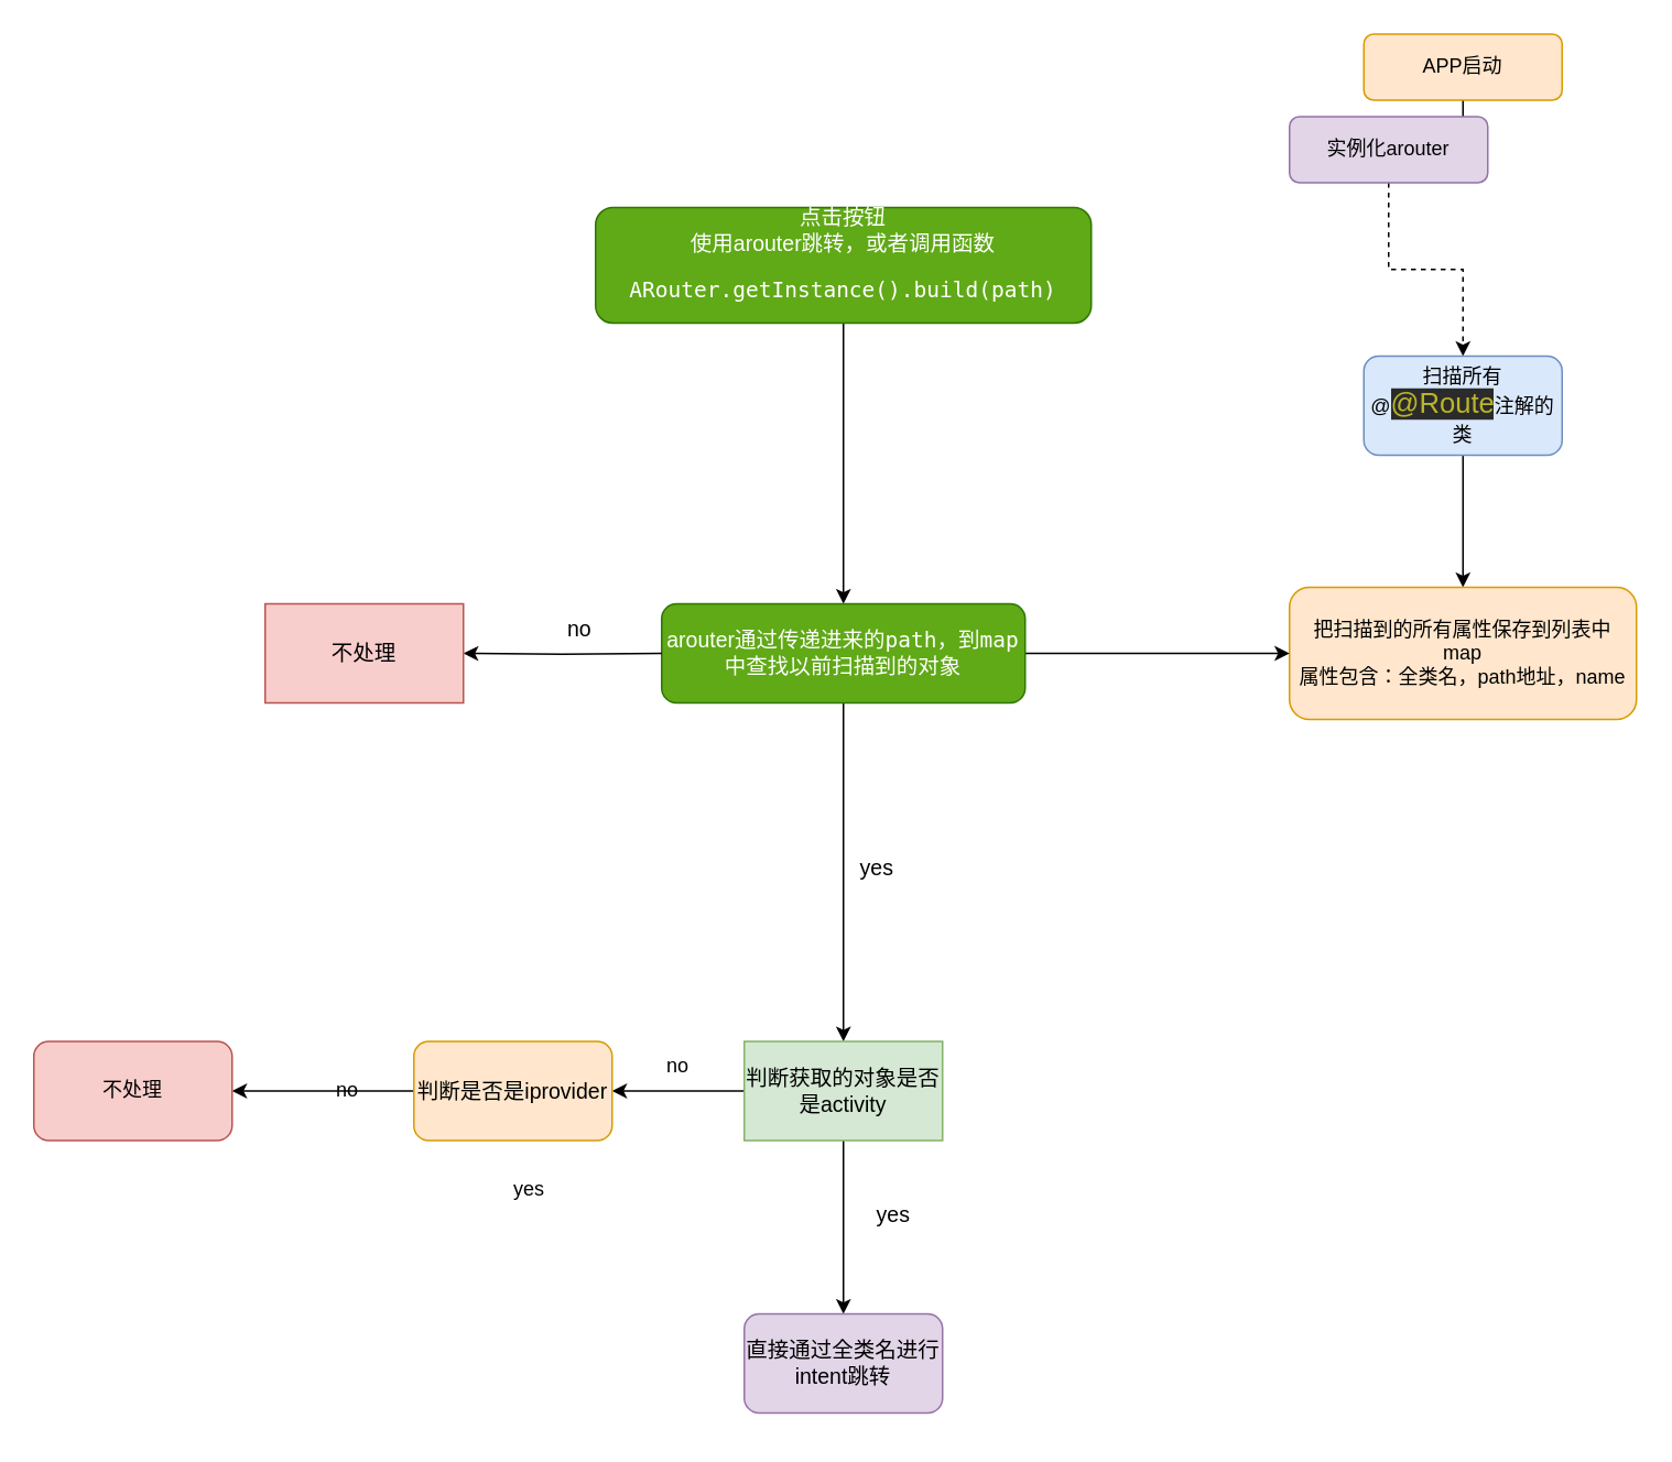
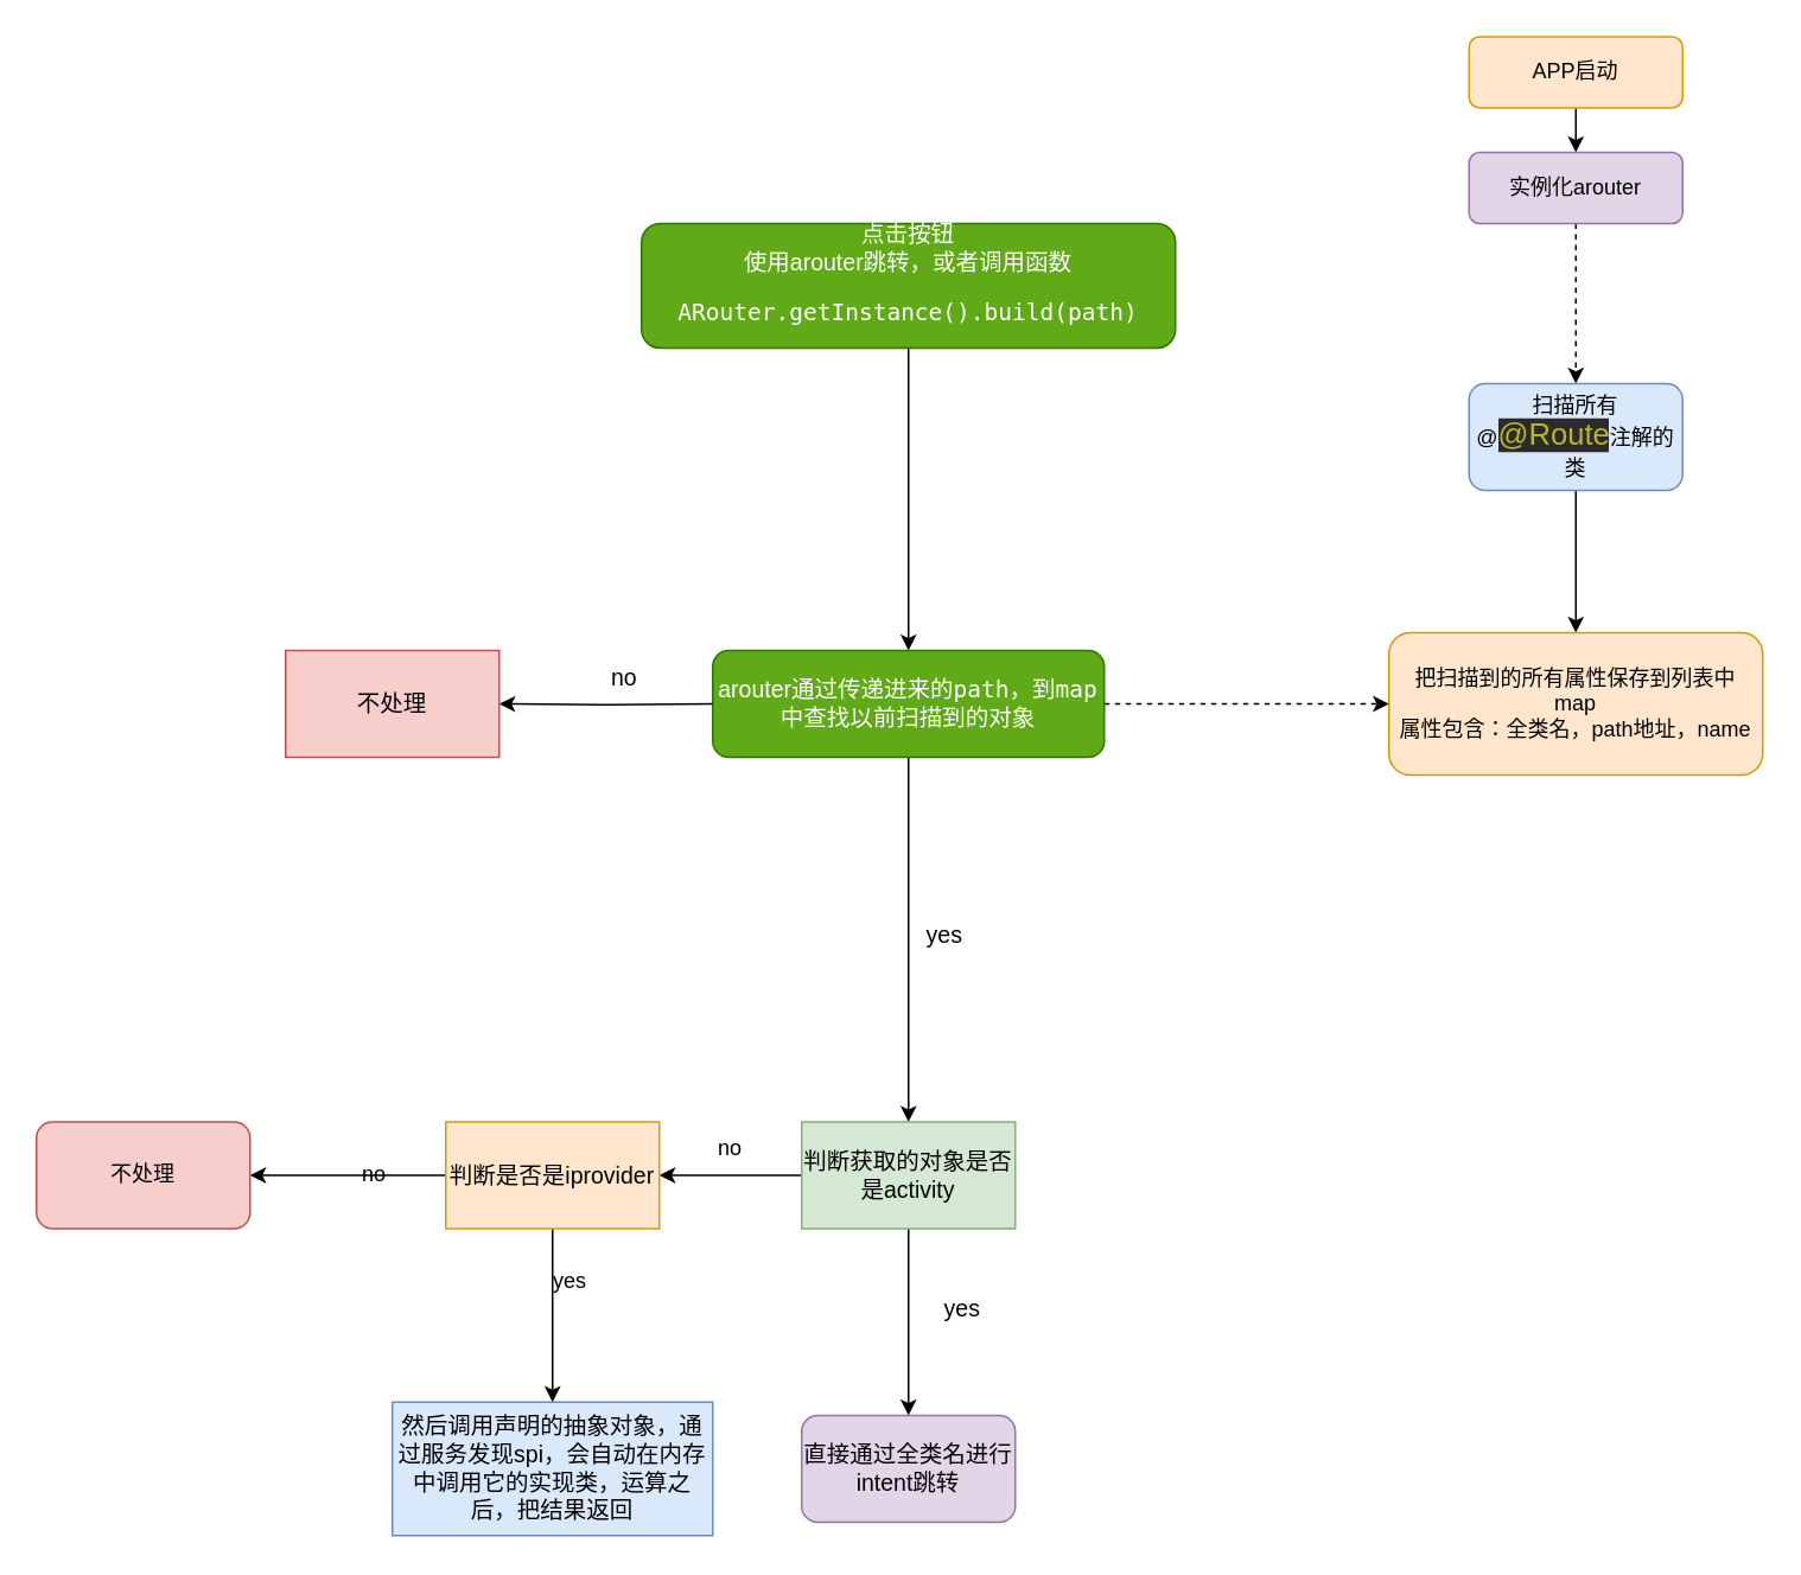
  <mxCell id="0" />
  <mxCell id="1" parent="0" />
  <mxCell id="2" style="edgeStyle=orthogonalEdgeStyle;rounded=0;orthogonalLoop=1;jettySize=auto;html=1;" parent="1" source="3" target="5" edge="1"><mxGeometry relative="1" as="geometry" /></mxCell>
  <mxCell id="3" value="APP启动" style="rounded=1;whiteSpace=wrap;html=1;fontSize=12;glass=0;strokeWidth=1;shadow=0;fillColor=#ffe6cc;strokeColor=#d79b00;" parent="1" vertex="1"><mxGeometry x="825" y="20" width="120" height="40" as="geometry" /></mxCell>
  <mxCell id="4" style="edgeStyle=orthogonalEdgeStyle;rounded=0;orthogonalLoop=1;jettySize=auto;html=1;exitX=0.5;exitY=1;exitDx=0;exitDy=0;dashed=1;" parent="1" source="5" target="7" edge="1"><mxGeometry relative="1" as="geometry" /></mxCell>
- <mxCell id="5" value="实例化arouter" style="rounded=1;whiteSpace=wrap;html=1;fontSize=12;glass=0;strokeWidth=1;shadow=0;fillColor=#e1d5e7;strokeColor=#9673a6;" parent="1" vertex="1"><mxGeometry x="780" y="70" width="120" height="40" as="geometry" /></mxCell>
+ <mxCell id="5" value="实例化arouter" style="rounded=1;whiteSpace=wrap;html=1;fontSize=12;glass=0;strokeWidth=1;shadow=0;fillColor=#e1d5e7;strokeColor=#9673a6;" parent="1" vertex="1"><mxGeometry x="825" y="85" width="120" height="40" as="geometry" /></mxCell>
  <mxCell id="6" value="" style="edgeStyle=orthogonalEdgeStyle;rounded=0;orthogonalLoop=1;jettySize=auto;html=1;" parent="1" source="7" target="8" edge="1"><mxGeometry relative="1" as="geometry" /></mxCell>
  <mxCell id="7" value="扫描所有@&lt;span style=&quot;color: rgb(187 , 181 , 41) ; background-color: rgb(43 , 43 , 43) ; font-size: 12.8pt&quot;&gt;@Route&lt;/span&gt;&lt;span style=&quot;font-family: &amp;#34;helvetica&amp;#34;&quot;&gt;注解的类&lt;/span&gt;" style="rounded=1;whiteSpace=wrap;html=1;fillColor=#dae8fc;strokeColor=#6c8ebf;" parent="1" vertex="1"><mxGeometry x="825" y="215" width="120" height="60" as="geometry" /></mxCell>
  <mxCell id="8" value="把扫描到的所有属性保存到列表中&lt;br&gt;map&lt;br&gt;属性包含：全类名，path地址，name" style="whiteSpace=wrap;html=1;rounded=1;fillColor=#ffe6cc;strokeColor=#d79b00;" parent="1" vertex="1"><mxGeometry x="780" y="355" width="210" height="80" as="geometry" /></mxCell>
  <mxCell id="9" value="" style="edgeStyle=orthogonalEdgeStyle;rounded=0;orthogonalLoop=1;jettySize=auto;html=1;fontSize=13;fontColor=#000000;" parent="1" source="10" target="13" edge="1"><mxGeometry relative="1" as="geometry" /></mxCell>
  <mxCell id="10" value="点击按钮&lt;br style=&quot;font-size: 13px&quot;&gt;使用arouter跳转，或者调用函数&lt;br style=&quot;font-size: 13px&quot;&gt;&lt;pre style=&quot;font-family: &amp;#34;jetbrains mono&amp;#34; , monospace ; font-size: 13px&quot;&gt;ARouter.getInstance().build(path)&lt;/pre&gt;" style="rounded=1;whiteSpace=wrap;html=1;fontSize=13;fillColor=#60a917;fontColor=#ffffff;strokeColor=#2D7600;" parent="1" vertex="1"><mxGeometry x="360" y="125" width="300" height="70" as="geometry" /></mxCell>
- <mxCell id="11" style="edgeStyle=orthogonalEdgeStyle;rounded=0;orthogonalLoop=1;jettySize=auto;html=1;exitX=1;exitY=0.5;exitDx=0;exitDy=0;entryX=0;entryY=0.5;entryDx=0;entryDy=0;fontSize=13;fontColor=#000000;" parent="1" source="13" target="8" edge="1"><mxGeometry relative="1" as="geometry" /></mxCell>
+ <mxCell id="11" style="edgeStyle=orthogonalEdgeStyle;rounded=0;orthogonalLoop=1;jettySize=auto;html=1;exitX=1;exitY=0.5;exitDx=0;exitDy=0;entryX=0;entryY=0.5;entryDx=0;entryDy=0;fontSize=13;fontColor=#000000;dashed=1;" parent="1" source="13" target="8" edge="1"><mxGeometry relative="1" as="geometry" /></mxCell>
  <mxCell id="12" value="" style="edgeStyle=orthogonalEdgeStyle;rounded=0;orthogonalLoop=1;jettySize=auto;html=1;fontSize=13;fontColor=#000000;entryX=0.5;entryY=0;entryDx=0;entryDy=0;" parent="1" source="13" edge="1"><mxGeometry relative="1" as="geometry"><mxPoint x="510" y="630" as="targetPoint" /></mxGeometry></mxCell>
  <mxCell id="13" value="arouter通过传递进来的&lt;span style=&quot;font-family: &amp;#34;jetbrains mono&amp;#34; , monospace&quot;&gt;path，到map中查找以前扫描到的对象&lt;/span&gt;" style="whiteSpace=wrap;html=1;fontSize=13;fillColor=#60a917;strokeColor=#2D7600;fontColor=#ffffff;rounded=1;" parent="1" vertex="1"><mxGeometry x="400" y="365" width="220" height="60" as="geometry" /></mxCell>
  <mxCell id="14" value="" style="edgeStyle=orthogonalEdgeStyle;rounded=0;orthogonalLoop=1;jettySize=auto;html=1;fontSize=13;fontColor=#000000;" parent="1" target="18" edge="1"><mxGeometry relative="1" as="geometry"><mxPoint x="400" y="395" as="sourcePoint" /></mxGeometry></mxCell>
  <mxCell id="15" style="edgeStyle=orthogonalEdgeStyle;rounded=0;orthogonalLoop=1;jettySize=auto;html=1;exitX=0.5;exitY=1;exitDx=0;exitDy=0;fontSize=13;fontColor=#000000;" parent="1" source="17" edge="1"><mxGeometry relative="1" as="geometry"><mxPoint x="510" y="795" as="targetPoint" /></mxGeometry></mxCell>
  <mxCell id="16" value="" style="edgeStyle=orthogonalEdgeStyle;rounded=0;orthogonalLoop=1;jettySize=auto;html=1;" edge="1" parent="1" source="17" target="25"><mxGeometry relative="1" as="geometry" /></mxCell>
  <mxCell id="17" value="判断获取的对象是否是activity" style="whiteSpace=wrap;html=1;fontSize=13;labelBackgroundColor=none;fillColor=#d5e8d4;strokeColor=#82b366;" parent="1" vertex="1"><mxGeometry x="450" y="630" width="120" height="60" as="geometry" /></mxCell>
  <mxCell id="18" value="不处理" style="whiteSpace=wrap;html=1;fontSize=13;labelBackgroundColor=none;fillColor=#f8cecc;strokeColor=#b85450;" parent="1" vertex="1"><mxGeometry x="160" y="365" width="120" height="60" as="geometry" /></mxCell>
  <mxCell id="19" value="no" style="text;html=1;align=center;verticalAlign=middle;resizable=0;points=[];autosize=1;strokeColor=none;fillColor=none;fontSize=13;fontColor=#000000;" parent="1" vertex="1"><mxGeometry x="335" y="370" width="30" height="20" as="geometry" /></mxCell>
  <mxCell id="20" value="yes" style="text;html=1;align=center;verticalAlign=middle;resizable=0;points=[];autosize=1;strokeColor=none;fillColor=none;fontSize=13;fontColor=#000000;" parent="1" vertex="1"><mxGeometry x="510" y="515" width="40" height="20" as="geometry" /></mxCell>
  <mxCell id="21" value="直接通过全类名进行intent跳转" style="rounded=1;whiteSpace=wrap;html=1;labelBackgroundColor=none;fontSize=13;fillColor=#e1d5e7;strokeColor=#9673a6;" parent="1" vertex="1"><mxGeometry x="450" y="795" width="120" height="60" as="geometry" /></mxCell>
  <mxCell id="22" value="yes" style="text;html=1;align=center;verticalAlign=middle;resizable=0;points=[];autosize=1;strokeColor=none;fillColor=none;fontSize=13;fontColor=#000000;" parent="1" vertex="1"><mxGeometry x="520" y="725" width="40" height="20" as="geometry" /></mxCell>
+ <mxCell id="23" value="" style="edgeStyle=orthogonalEdgeStyle;rounded=0;orthogonalLoop=1;jettySize=auto;html=1;" edge="1" parent="1" source="25" target="27"><mxGeometry relative="1" as="geometry" /></mxCell>
  <mxCell id="24" style="edgeStyle=orthogonalEdgeStyle;rounded=0;orthogonalLoop=1;jettySize=auto;html=1;exitX=0;exitY=0.5;exitDx=0;exitDy=0;entryX=1;entryY=0.5;entryDx=0;entryDy=0;" edge="1" parent="1" source="25" target="30"><mxGeometry relative="1" as="geometry" /></mxCell>
- <mxCell id="25" value="判断是否是iprovider" style="whiteSpace=wrap;html=1;fontSize=13;labelBackgroundColor=none;fillColor=#ffe6cc;strokeColor=#d79b00;rounded=1;" vertex="1" parent="1"><mxGeometry x="250" y="630" width="120" height="60" as="geometry" /></mxCell>
+ <mxCell id="25" value="判断是否是iprovider" style="whiteSpace=wrap;html=1;fontSize=13;labelBackgroundColor=none;fillColor=#ffe6cc;strokeColor=#d79b00;" vertex="1" parent="1"><mxGeometry x="250" y="630" width="120" height="60" as="geometry" /></mxCell>
  <mxCell id="26" value="no" style="text;html=1;strokeColor=none;fillColor=none;align=center;verticalAlign=middle;whiteSpace=wrap;rounded=0;" vertex="1" parent="1"><mxGeometry x="380" y="630" width="60" height="30" as="geometry" /></mxCell>
+ <mxCell id="27" value="然后调用声明的抽象对象，通过服务发现spi，会自动在内存中调用它的实现类，运算之后，把结果返回" style="whiteSpace=wrap;html=1;fontSize=13;labelBackgroundColor=none;fillColor=#dae8fc;strokeColor=#6c8ebf;" vertex="1" parent="1"><mxGeometry x="220" y="787.5" width="180" height="75" as="geometry" /></mxCell>
  <mxCell id="28" value="no" style="text;html=1;strokeColor=none;fillColor=none;align=center;verticalAlign=middle;whiteSpace=wrap;rounded=0;" vertex="1" parent="1"><mxGeometry x="180" y="645" width="60" height="30" as="geometry" /></mxCell>
  <mxCell id="29" value="yes" style="text;html=1;strokeColor=none;fillColor=none;align=center;verticalAlign=middle;whiteSpace=wrap;rounded=0;" vertex="1" parent="1"><mxGeometry x="290" y="705" width="60" height="30" as="geometry" /></mxCell>
  <mxCell id="30" value="不处理" style="rounded=1;whiteSpace=wrap;html=1;fillColor=#f8cecc;strokeColor=#b85450;" vertex="1" parent="1"><mxGeometry x="20" y="630" width="120" height="60" as="geometry" /></mxCell>
